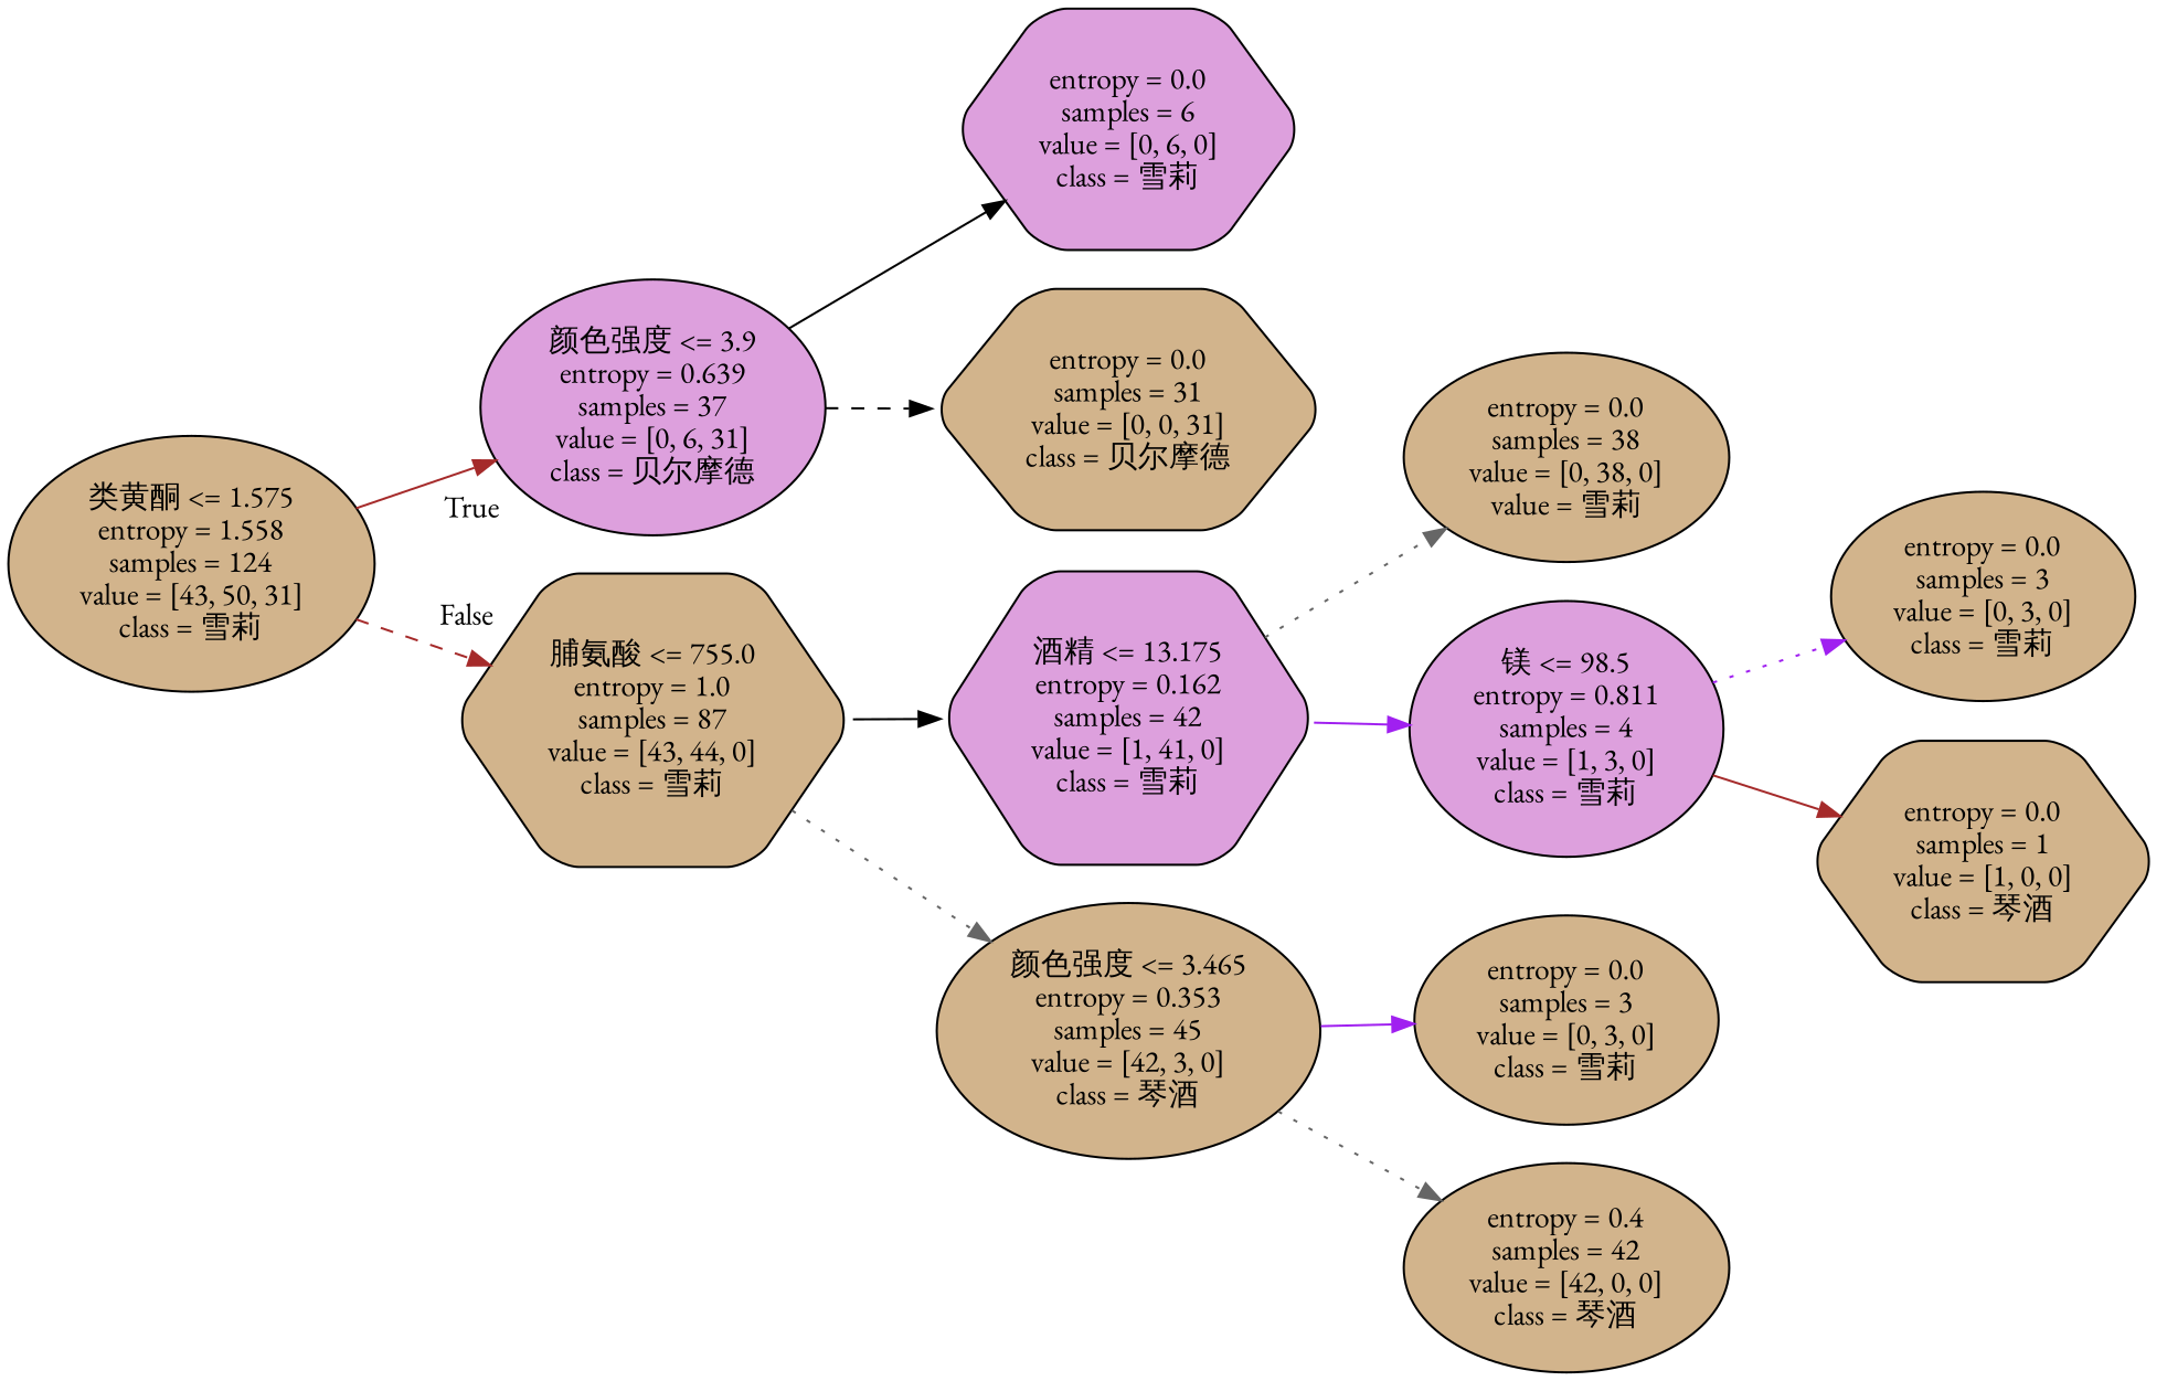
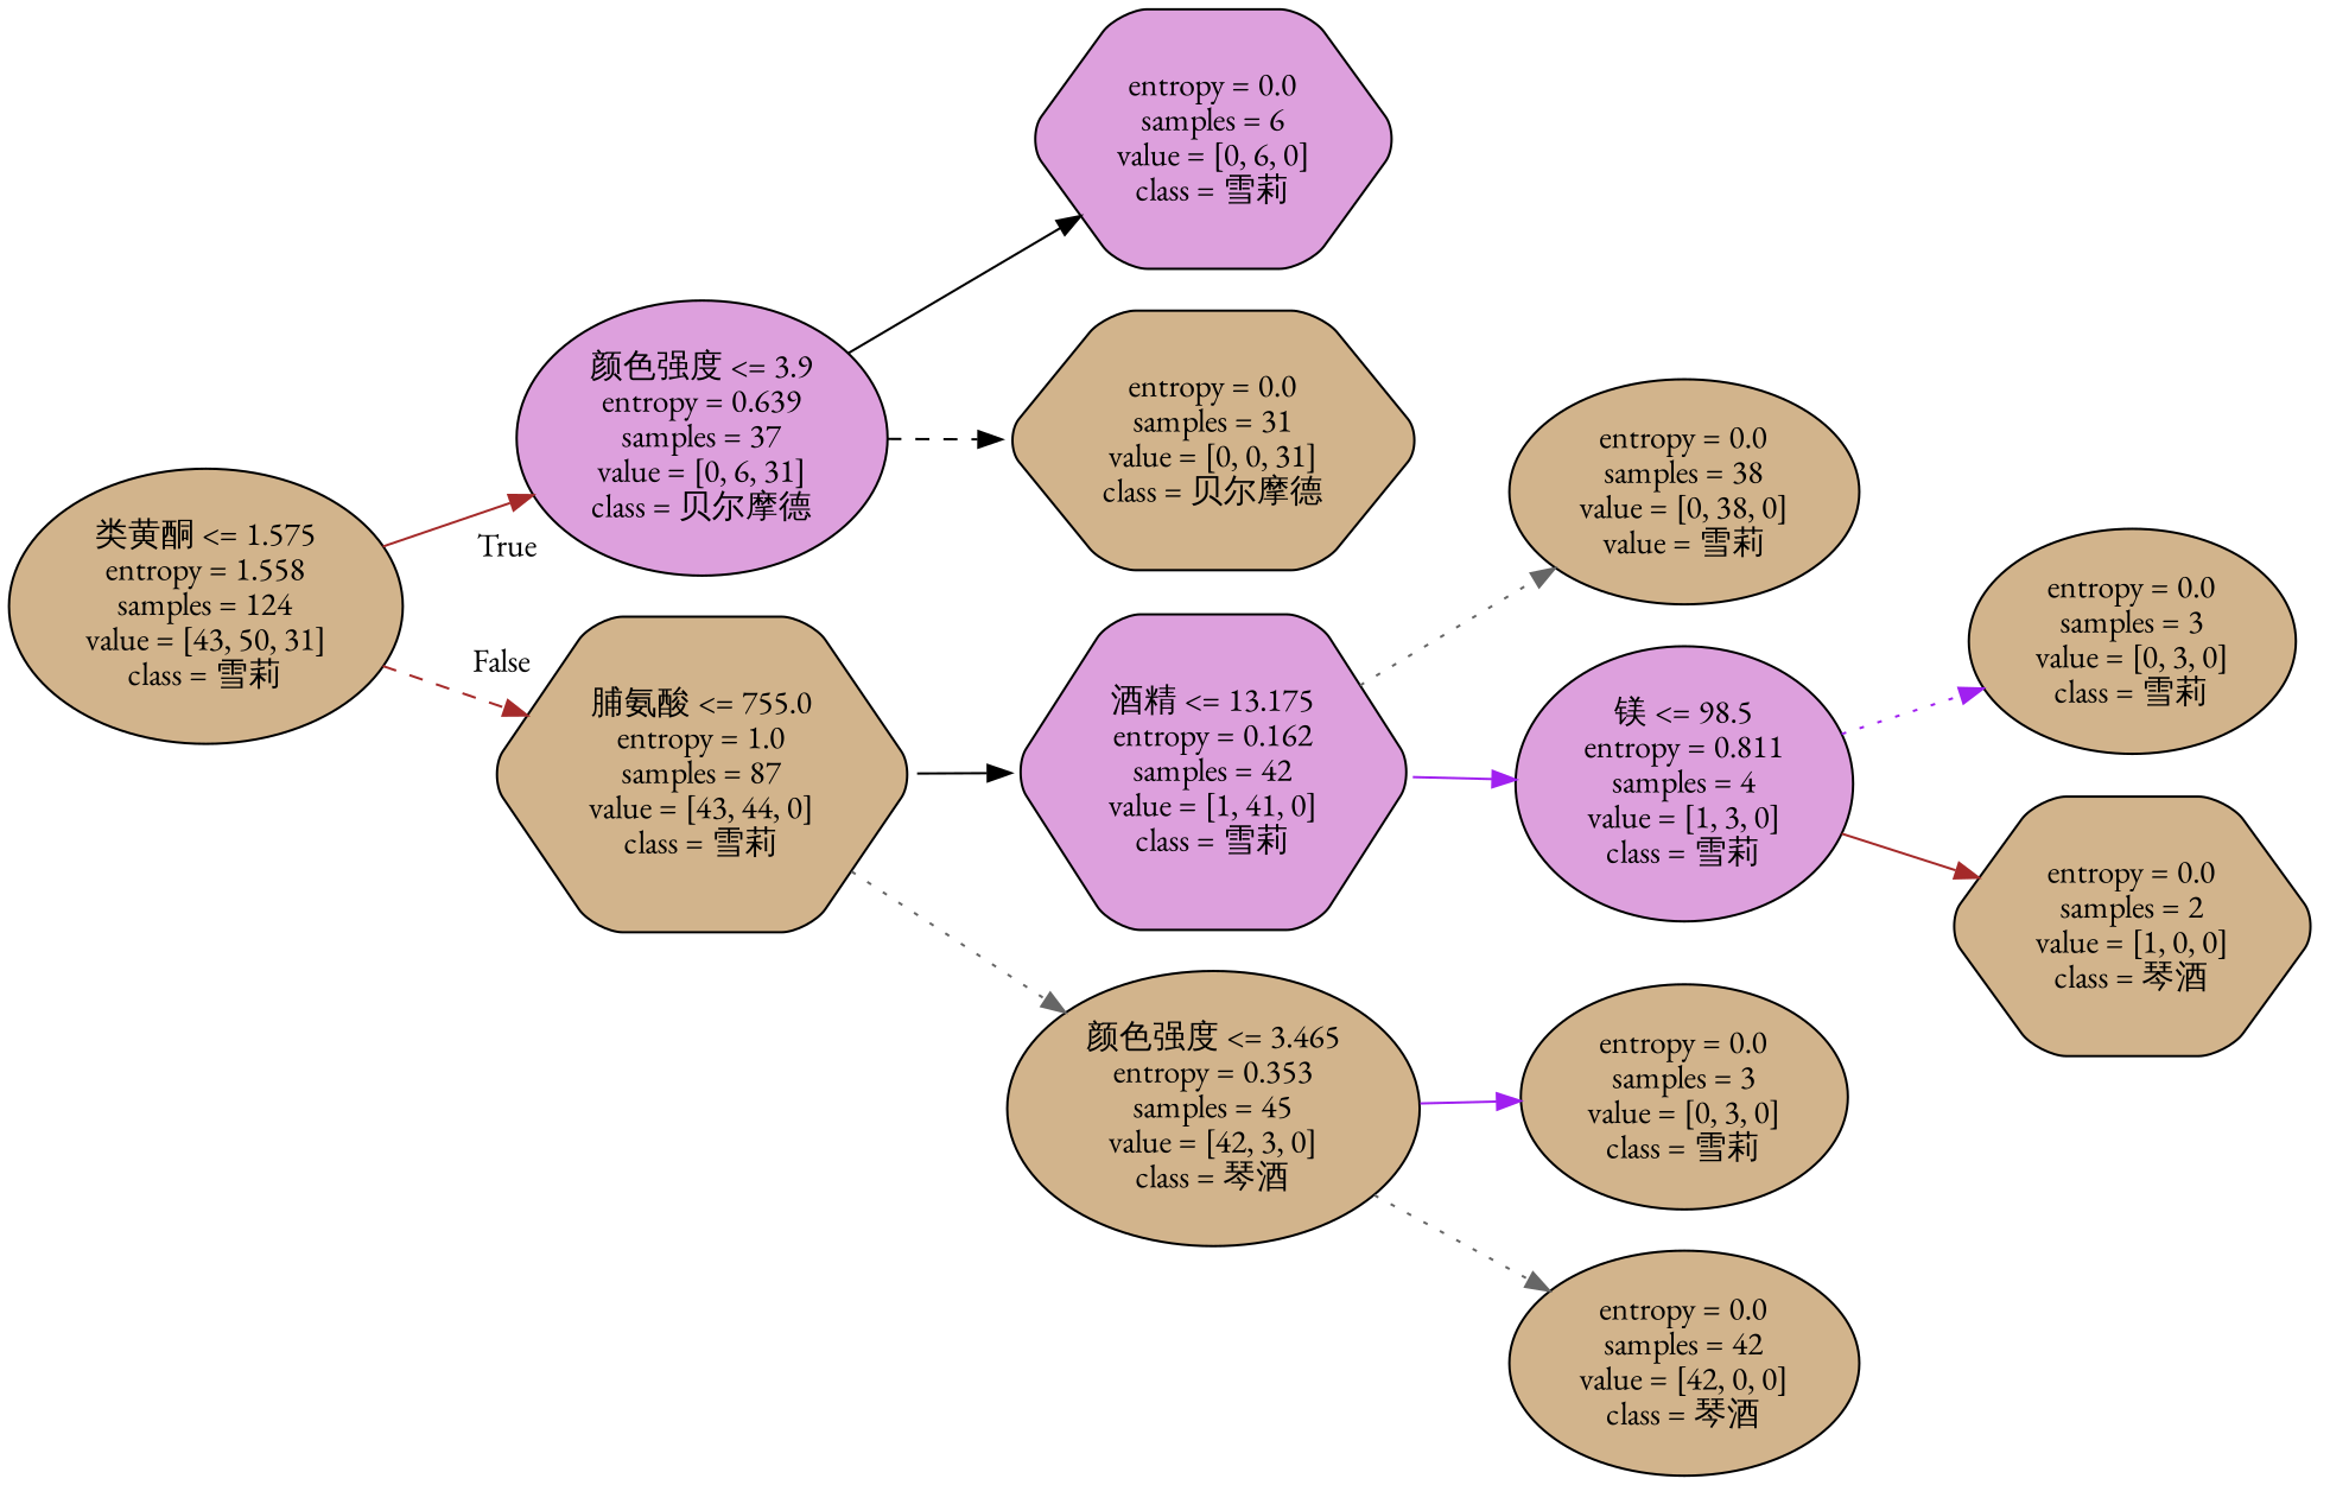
  digraph {
    fontname="EB Garamond"
    rankdir=LR
    node [color=black fillcolor=tan fontname="EB Garamond" shape=ellipse style="filled, rounded"]
    edge [color=brown fontname="EB Garamond" style=solid]
    n1 [label="类黄酮 <= 1.575\nentropy = 1.558\nsamples = 124\nvalue = [43, 50, 31]\nclass = 雪莉"]
    n2 [fillcolor=plum label="颜色强度 <= 3.9\nentropy = 0.639\nsamples = 37\nvalue = [0, 6, 31]\nclass = 贝尔摩德"]
    n3 [label="脯氨酸 <= 755.0\nentropy = 1.0\nsamples = 87\nvalue = [43, 44, 0]\nclass = 雪莉" shape=hexagon]
    n4 [fillcolor=plum label="entropy = 0.0\nsamples = 6\nvalue = [0, 6, 0]\nclass = 雪莉" shape=hexagon]
    n5 [label="entropy = 0.0\nsamples = 31\nvalue = [0, 0, 31]\nclass = 贝尔摩德" shape=hexagon]
    n6 [fillcolor=plum label="酒精 <= 13.175\nentropy = 0.162\nsamples = 42\nvalue = [1, 41, 0]\nclass = 雪莉" shape=hexagon]
    n7 [label="颜色强度 <= 3.465\nentropy = 0.353\nsamples = 45\nvalue = [42, 3, 0]\nclass = 琴酒"]
    n8 [label="entropy = 0.0\nsamples = 38\nvalue = [0, 38, 0]\nvalue = 雪莉"]
    n9 [fillcolor=plum label="镁 <= 98.5\nentropy = 0.811\nsamples = 4\nvalue = [1, 3, 0]\nclass = 雪莉"]
    n10 [label="entropy = 0.0\nsamples = 3\nvalue = [0, 3, 0]\nclass = 雪莉"]
-   n11 [label="entropy = 0.4\nsamples = 42\nvalue = [42, 0, 0]\nclass = 琴酒"]
+   n11 [label="entropy = 0.0\nsamples = 42\nvalue = [42, 0, 0]\nclass = 琴酒"]
    n12 [label="entropy = 0.0\nsamples = 3\nvalue = [0, 3, 0]\nclass = 雪莉"]
-   n13 [label="entropy = 0.0\nsamples = 1\nvalue = [1, 0, 0]\nclass = 琴酒" shape=hexagon]
+   n13 [label="entropy = 0.0\nsamples = 2\nvalue = [1, 0, 0]\nclass = 琴酒" shape=hexagon]
    n1 -> n2 [headlabel=True labelangle=45 labeldistance=2.5]
    n1 -> n3 [headlabel=False labelangle=-45 labeldistance=2.5 style=dashed]
    n2 -> n4 [color=black]
    n2 -> n5 [color=black style=dashed]
    n3 -> n6 [color=black]
    n3 -> n7 [color=gray40 style=dotted]
    n6 -> n8 [color=gray40 style=dotted]
    n6 -> n9 [color=purple]
    n7 -> n10 [color=purple]
    n7 -> n11 [color=gray40 style=dotted]
    n9 -> n12 [color=purple style=dotted]
    n9 -> n13
  }
